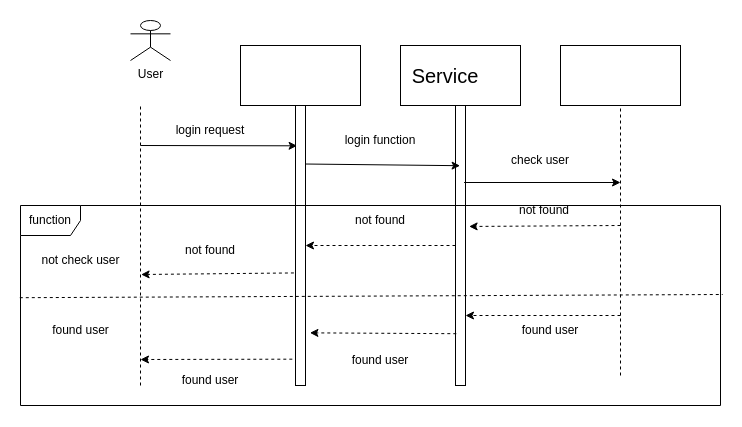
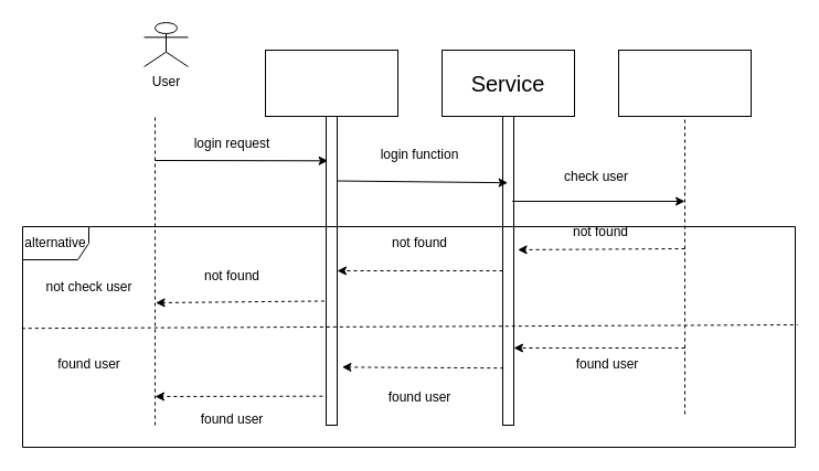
  <mxCell id="0" />
  <mxCell id="1" parent="0" />
  <mxCell id="2" value="" style="rounded=0;whiteSpace=wrap;html=1;" vertex="1" parent="1"><mxGeometry x="560" y="45" width="120" height="60" as="geometry" /></mxCell>
  <mxCell id="3" value="" style="rounded=0;whiteSpace=wrap;html=1;" vertex="1" parent="1"><mxGeometry x="400" y="45" width="120" height="60" as="geometry" /></mxCell>
  <mxCell id="4" value="" style="rounded=0;whiteSpace=wrap;html=1;" vertex="1" parent="1"><mxGeometry x="240" y="45" width="120" height="60" as="geometry" /></mxCell>
  <mxCell id="5" value="User" style="shape=umlActor;verticalLabelPosition=bottom;verticalAlign=top;html=1;outlineConnect=0;" vertex="1" parent="1"><mxGeometry x="130" y="20" width="40" height="40" as="geometry" /></mxCell>
- <mxCell id="6" value="&lt;font style=&quot;font-size: 20px;&quot;&gt;Service&lt;/font&gt;" style="text;html=1;align=center;verticalAlign=middle;whiteSpace=wrap;rounded=0;" vertex="1" parent="1"><mxGeometry x="415" y="60" width="60" height="30" as="geometry" /></mxCell>
+ <mxCell id="6" value="&lt;font style=&quot;font-size: 20px;&quot;&gt;Service&lt;/font&gt;" style="text;html=1;align=center;verticalAlign=middle;whiteSpace=wrap;rounded=0;" vertex="1" parent="1"><mxGeometry x="430" y="60" width="60" height="30" as="geometry" /></mxCell>
  <mxCell id="7" value="" style="endArrow=none;dashed=1;html=1;rounded=0;" edge="1" parent="1"><mxGeometry width="50" height="50" relative="1" as="geometry"><mxPoint x="140" y="385" as="sourcePoint" /><mxPoint x="140" y="105" as="targetPoint" /></mxGeometry></mxCell>
  <mxCell id="8" value="" style="rounded=0;whiteSpace=wrap;html=1;" vertex="1" parent="1"><mxGeometry x="295" y="105" width="10" height="280" as="geometry" /></mxCell>
  <mxCell id="9" value="" style="rounded=0;whiteSpace=wrap;html=1;" vertex="1" parent="1"><mxGeometry x="455" y="105" width="10" height="280" as="geometry" /></mxCell>
  <mxCell id="10" value="" style="endArrow=none;dashed=1;html=1;rounded=0;" edge="1" parent="1"><mxGeometry width="50" height="50" relative="1" as="geometry"><mxPoint x="620" y="375" as="sourcePoint" /><mxPoint x="620" y="105" as="targetPoint" /></mxGeometry></mxCell>
  <mxCell id="11" value="" style="endArrow=classic;html=1;rounded=0;entryX=0.16;entryY=0.144;entryDx=0;entryDy=0;entryPerimeter=0;" edge="1" parent="1" target="8"><mxGeometry width="50" height="50" relative="1" as="geometry"><mxPoint x="140" y="145" as="sourcePoint" /><mxPoint x="50" y="205" as="targetPoint" /></mxGeometry></mxCell>
  <mxCell id="12" value="login request" style="text;html=1;align=center;verticalAlign=middle;whiteSpace=wrap;rounded=0;" vertex="1" parent="1"><mxGeometry x="170" y="115" width="80" height="30" as="geometry" /></mxCell>
  <mxCell id="13" value="" style="endArrow=classic;html=1;rounded=0;exitX=1.02;exitY=0.209;exitDx=0;exitDy=0;exitPerimeter=0;entryX=0.46;entryY=0.215;entryDx=0;entryDy=0;entryPerimeter=0;" edge="1" parent="1" source="8" target="9"><mxGeometry width="50" height="50" relative="1" as="geometry"><mxPoint x="360" y="235" as="sourcePoint" /><mxPoint x="450" y="165" as="targetPoint" /></mxGeometry></mxCell>
  <mxCell id="14" value="login function" style="text;html=1;align=center;verticalAlign=middle;whiteSpace=wrap;rounded=0;" vertex="1" parent="1"><mxGeometry x="340" y="125" width="80" height="30" as="geometry" /></mxCell>
  <mxCell id="15" value="" style="endArrow=classic;html=1;rounded=0;exitX=0.86;exitY=0.275;exitDx=0;exitDy=0;exitPerimeter=0;" edge="1" parent="1" source="9"><mxGeometry width="50" height="50" relative="1" as="geometry"><mxPoint x="770" y="165" as="sourcePoint" /><mxPoint x="620" y="182" as="targetPoint" /></mxGeometry></mxCell>
  <mxCell id="16" value="check user" style="text;html=1;align=center;verticalAlign=middle;whiteSpace=wrap;rounded=0;" vertex="1" parent="1"><mxGeometry x="500" y="145" width="80" height="30" as="geometry" /></mxCell>
- <mxCell id="17" value="function" style="shape=umlFrame;whiteSpace=wrap;html=1;pointerEvents=0;" vertex="1" parent="1"><mxGeometry x="20" y="205" width="700" height="200" as="geometry" /></mxCell>
+ <mxCell id="17" value="alternative" style="shape=umlFrame;whiteSpace=wrap;html=1;pointerEvents=0;" vertex="1" parent="1"><mxGeometry x="20" y="205" width="700" height="200" as="geometry" /></mxCell>
  <mxCell id="18" value="not check user" style="text;html=1;align=center;verticalAlign=middle;resizable=0;points=[];autosize=1;strokeColor=none;fillColor=none;" vertex="1" parent="1"><mxGeometry x="30" y="245" width="100" height="30" as="geometry" /></mxCell>
  <mxCell id="19" value="found user" style="text;html=1;align=center;verticalAlign=middle;resizable=0;points=[];autosize=1;strokeColor=none;fillColor=none;" vertex="1" parent="1"><mxGeometry x="40" y="315" width="80" height="30" as="geometry" /></mxCell>
  <mxCell id="20" value="" style="endArrow=classic;html=1;rounded=0;dashed=1;entryX=1.36;entryY=0.432;entryDx=0;entryDy=0;entryPerimeter=0;" edge="1" parent="1" target="9"><mxGeometry width="50" height="50" relative="1" as="geometry"><mxPoint x="620" y="225" as="sourcePoint" /><mxPoint x="920" y="105" as="targetPoint" /></mxGeometry></mxCell>
  <mxCell id="21" value="not found" style="text;html=1;align=center;verticalAlign=middle;whiteSpace=wrap;rounded=0;" vertex="1" parent="1"><mxGeometry x="514" y="195" width="60" height="30" as="geometry" /></mxCell>
  <mxCell id="22" value="" style="endArrow=classic;html=1;rounded=0;dashed=1;exitX=0;exitY=0.5;exitDx=0;exitDy=0;entryX=1;entryY=0.5;entryDx=0;entryDy=0;" edge="1" parent="1" source="9" target="8"><mxGeometry width="50" height="50" relative="1" as="geometry"><mxPoint x="870" y="155" as="sourcePoint" /><mxPoint x="920" y="105" as="targetPoint" /></mxGeometry></mxCell>
  <mxCell id="23" value="not found" style="text;html=1;align=center;verticalAlign=middle;whiteSpace=wrap;rounded=0;" vertex="1" parent="1"><mxGeometry x="350" y="205" width="60" height="30" as="geometry" /></mxCell>
  <mxCell id="24" value="" style="endArrow=classic;html=1;rounded=0;dashed=1;exitX=-0.16;exitY=0.598;exitDx=0;exitDy=0;exitPerimeter=0;entryX=1.106;entryY=0.967;entryDx=0;entryDy=0;entryPerimeter=0;" edge="1" parent="1" source="8" target="18"><mxGeometry width="50" height="50" relative="1" as="geometry"><mxPoint x="870" y="155" as="sourcePoint" /><mxPoint x="920" y="105" as="targetPoint" /></mxGeometry></mxCell>
  <mxCell id="25" value="not found" style="text;html=1;align=center;verticalAlign=middle;whiteSpace=wrap;rounded=0;" vertex="1" parent="1"><mxGeometry x="180" y="235" width="60" height="30" as="geometry" /></mxCell>
  <mxCell id="26" value="" style="endArrow=classic;html=1;rounded=0;dashed=1;entryX=1;entryY=0.75;entryDx=0;entryDy=0;" edge="1" parent="1" target="9"><mxGeometry width="50" height="50" relative="1" as="geometry"><mxPoint x="620" y="315" as="sourcePoint" /><mxPoint x="920" y="105" as="targetPoint" /></mxGeometry></mxCell>
  <mxCell id="27" value="" style="endArrow=none;dashed=1;html=1;rounded=0;exitX=-0.001;exitY=0.461;exitDx=0;exitDy=0;exitPerimeter=0;entryX=1.003;entryY=0.445;entryDx=0;entryDy=0;entryPerimeter=0;" edge="1" parent="1" source="17" target="17"><mxGeometry width="50" height="50" relative="1" as="geometry"><mxPoint x="880" y="315" as="sourcePoint" /><mxPoint x="930" y="265" as="targetPoint" /></mxGeometry></mxCell>
  <mxCell id="28" value="" style="endArrow=classic;html=1;rounded=0;dashed=1;exitX=0.08;exitY=0.815;exitDx=0;exitDy=0;exitPerimeter=0;entryX=1.44;entryY=0.812;entryDx=0;entryDy=0;entryPerimeter=0;" edge="1" parent="1" source="9" target="8"><mxGeometry width="50" height="50" relative="1" as="geometry"><mxPoint x="870" y="155" as="sourcePoint" /><mxPoint x="920" y="105" as="targetPoint" /></mxGeometry></mxCell>
  <mxCell id="29" value="" style="endArrow=classic;html=1;rounded=0;dashed=1;exitX=-0.32;exitY=0.906;exitDx=0;exitDy=0;exitPerimeter=0;" edge="1" parent="1" source="8"><mxGeometry width="50" height="50" relative="1" as="geometry"><mxPoint x="870" y="155" as="sourcePoint" /><mxPoint x="140" y="359" as="targetPoint" /></mxGeometry></mxCell>
  <mxCell id="30" value="found user" style="text;html=1;align=center;verticalAlign=middle;whiteSpace=wrap;rounded=0;" vertex="1" parent="1"><mxGeometry x="180" y="365" width="60" height="30" as="geometry" /></mxCell>
  <mxCell id="31" value="found user" style="text;html=1;align=center;verticalAlign=middle;whiteSpace=wrap;rounded=0;" vertex="1" parent="1"><mxGeometry x="520" y="315" width="60" height="30" as="geometry" /></mxCell>
  <mxCell id="32" value="found user" style="text;html=1;align=center;verticalAlign=middle;whiteSpace=wrap;rounded=0;" vertex="1" parent="1"><mxGeometry x="350" y="345" width="60" height="30" as="geometry" /></mxCell>
